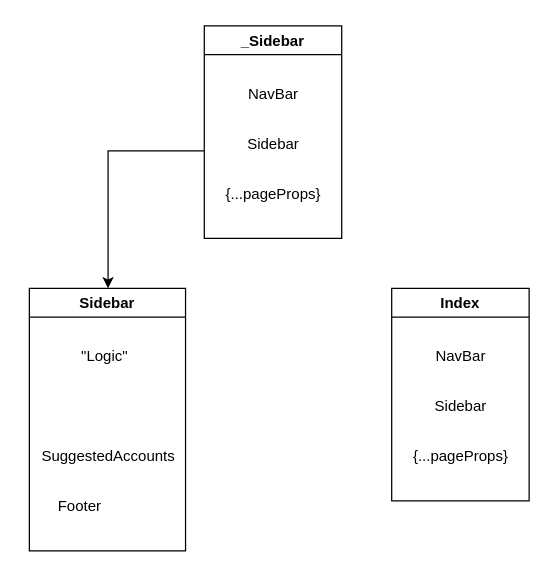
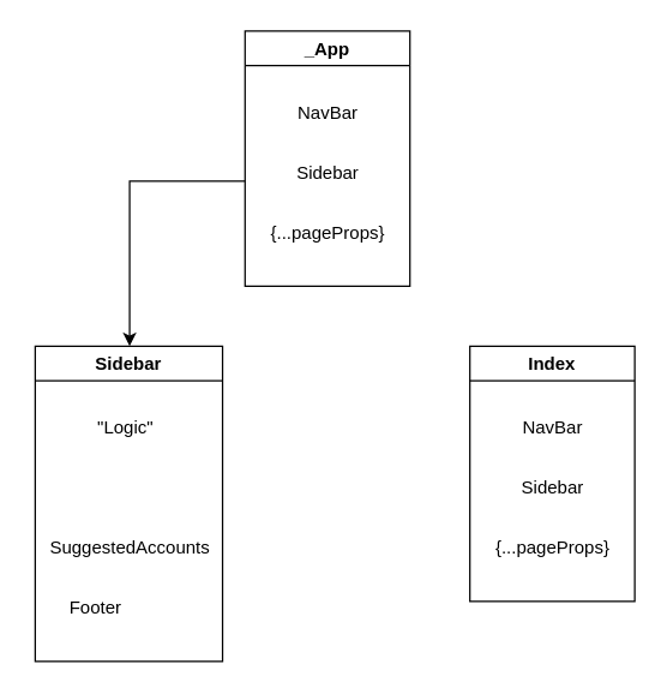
  <mxCell id="0" />
  <mxCell id="1" parent="0" />
  <mxCell id="2" value="" style="edgeStyle=orthogonalEdgeStyle;rounded=0;orthogonalLoop=1;jettySize=auto;html=1;" edge="1" parent="1" source="3" target="7"><mxGeometry relative="1" as="geometry"><Array as="points"><mxPoint x="86" y="120" /></Array></mxGeometry></mxCell>
- <mxCell id="3" value="_Sidebar" style="swimlane;" vertex="1" parent="1"><mxGeometry x="163" y="20" width="110" height="170" as="geometry" /></mxCell>
+ <mxCell id="3" value="_App" style="swimlane;" vertex="1" parent="1"><mxGeometry x="163" y="20" width="110" height="170" as="geometry" /></mxCell>
  <mxCell id="4" value="{...pageProps}" style="text;html=1;align=center;verticalAlign=middle;resizable=0;points=[];autosize=1;strokeColor=none;fillColor=none;" vertex="1" parent="3"><mxGeometry x="5" y="120" width="100" height="30" as="geometry" /></mxCell>
  <mxCell id="5" value="Sidebar" style="text;html=1;align=center;verticalAlign=middle;resizable=0;points=[];autosize=1;strokeColor=none;fillColor=none;" vertex="1" parent="3"><mxGeometry x="25" y="80" width="60" height="30" as="geometry" /></mxCell>
  <mxCell id="6" value="NavBar" style="text;html=1;align=center;verticalAlign=middle;resizable=0;points=[];autosize=1;strokeColor=none;fillColor=none;" vertex="1" parent="3"><mxGeometry x="25" y="40" width="60" height="30" as="geometry" /></mxCell>
  <mxCell id="7" value="Sidebar" style="swimlane;" vertex="1" parent="1"><mxGeometry x="23" y="230" width="125" height="210" as="geometry" /></mxCell>
  <mxCell id="8" value="SuggestedAccounts" style="text;html=1;align=center;verticalAlign=middle;resizable=0;points=[];autosize=1;strokeColor=none;fillColor=none;" vertex="1" parent="7"><mxGeometry x="-2.5" y="120" width="130" height="30" as="geometry" /></mxCell>
  <mxCell id="9" value="&quot;Logic&quot;" style="text;html=1;align=center;verticalAlign=middle;resizable=0;points=[];autosize=1;strokeColor=none;fillColor=none;" vertex="1" parent="7"><mxGeometry x="30" y="40" width="60" height="30" as="geometry" /></mxCell>
  <mxCell id="10" value="Footer" style="text;html=1;align=center;verticalAlign=middle;resizable=0;points=[];autosize=1;strokeColor=none;fillColor=none;" vertex="1" parent="7"><mxGeometry x="10" y="160" width="60" height="30" as="geometry" /></mxCell>
  <mxCell id="11" value="Index" style="swimlane;" vertex="1" parent="1"><mxGeometry x="313" y="230" width="110" height="170" as="geometry" /></mxCell>
  <mxCell id="12" value="{...pageProps}" style="text;html=1;align=center;verticalAlign=middle;resizable=0;points=[];autosize=1;strokeColor=none;fillColor=none;" vertex="1" parent="11"><mxGeometry x="5" y="120" width="100" height="30" as="geometry" /></mxCell>
  <mxCell id="13" value="Sidebar" style="text;html=1;align=center;verticalAlign=middle;resizable=0;points=[];autosize=1;strokeColor=none;fillColor=none;" vertex="1" parent="11"><mxGeometry x="25" y="80" width="60" height="30" as="geometry" /></mxCell>
  <mxCell id="14" value="NavBar" style="text;html=1;align=center;verticalAlign=middle;resizable=0;points=[];autosize=1;strokeColor=none;fillColor=none;" vertex="1" parent="11"><mxGeometry x="25" y="40" width="60" height="30" as="geometry" /></mxCell>
